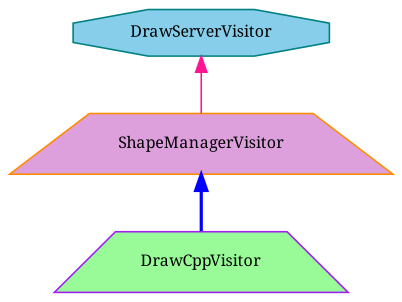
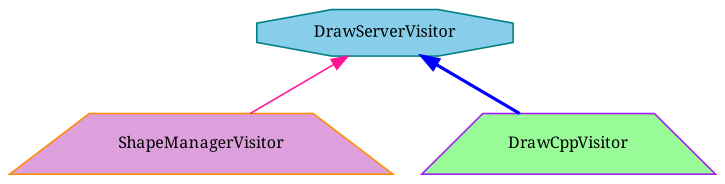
  digraph {
    fontname="Noto Serif"
    node [fontname="Noto Serif" fontsize=10 shape=trapezium style=filled]
    edge [dir=back fontname="Noto Serif" fontsize=10 labelfontname=Helvetica labelfontsize=10]
    n1 [color=darkorange fillcolor=plum fontcolor=black height=0.2 label=ShapeManagerVisitor width=0.4]
    n2 [color=purple fillcolor=palegreen height=0.2 label=DrawCppVisitor width=0.4]
    n3 [color=teal fillcolor=skyblue height=0.2 label=DrawServerVisitor shape=octagon width=0.4]
-   n1 -> n2 [color=blue style=bold]
+   n3 -> n2 [color=blue style=bold]
    n3 -> n1 [color=deeppink style=solid]
  }
